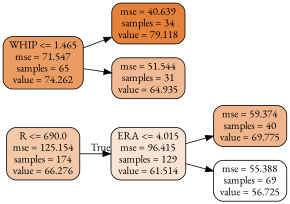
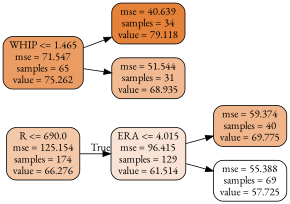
  digraph {
    fontname="EB Garamond"
    rankdir=LR
    node [color=black fontname="EB Garamond" shape=box style="filled, rounded"]
    edge [fontname="EB Garamond"]
    n1 [fillcolor="#e581396d" label="R <= 690.0\nmse = 125.154\nsamples = 174\nvalue = 66.276"]
    n2 [fillcolor="#e5813937" label="ERA <= 4.015\nmse = 96.415\nsamples = 129\nvalue = 61.514"]
    n3 [fillcolor="#e5813995" label="mse = 59.374\nsamples = 40\nvalue = 69.775"]
-   n4 [fillcolor="#e5813900" label="mse = 55.388\nsamples = 69\nvalue = 56.725"]
-   n5 [fillcolor="#e58139c8" label="WHIP <= 1.465\nmse = 71.547\nsamples = 65\nvalue = 74.262"]
+   n4 [fillcolor="#e5813900" label="mse = 55.388\nsamples = 69\nvalue = 57.725"]
+   n5 [fillcolor="#e58139c8" label="WHIP <= 1.465\nmse = 71.547\nsamples = 65\nvalue = 75.262"]
    n6 [fillcolor="#e58139ff" label="mse = 40.639\nsamples = 34\nvalue = 79.118"]
-   n7 [fillcolor="#e581398b" label="mse = 51.544\nsamples = 31\nvalue = 64.935"]
+   n7 [fillcolor="#e581398b" label="mse = 51.544\nsamples = 31\nvalue = 68.935"]
    n1 -> n2 [headlabel=True labelangle=45 labeldistance=2.5]
    n2 -> n3
    n2 -> n4
    n5 -> n6
    n5 -> n7
  }
